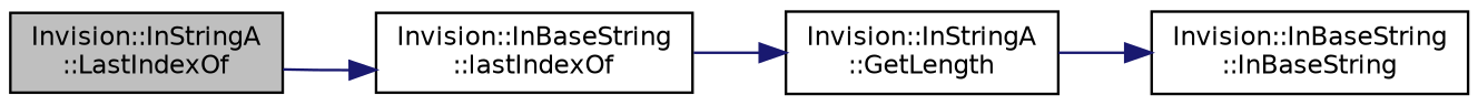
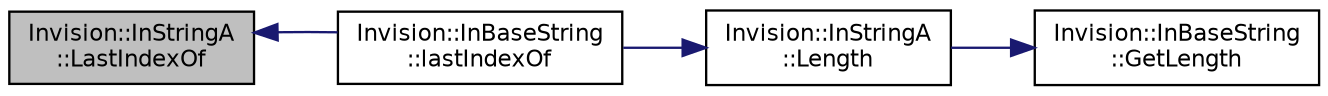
  digraph {
    rankdir=LR
    node [color=black fillcolor=white fontname=Helvetica fontsize=10 shape=record style=filled]
    edge [color=midnightblue fontname=Helvetica fontsize=10 labelfontname=Helvetica labelfontsize=10 style=solid]
    n1 [fillcolor=grey75 fontcolor=black height=0.2 label="Invision::InStringA\l::LastIndexOf" width=0.4]
    n2 [height=0.2 label="Invision::InBaseString\l::lastIndexOf" width=0.4]
-   n3 [height=0.2 label="Invision::InStringA\l::GetLength" width=0.4]
-   n4 [height=0.2 label="Invision::InBaseString\l::InBaseString" width=0.4]
-   n1 -> n2
+   n3 [height=0.2 label="Invision::InStringA\l::Length" width=0.4]
+   n4 [height=0.2 label="Invision::InBaseString\l::GetLength" width=0.4]
+   n2 -> n1
    n2 -> n3
    n3 -> n4
  }
